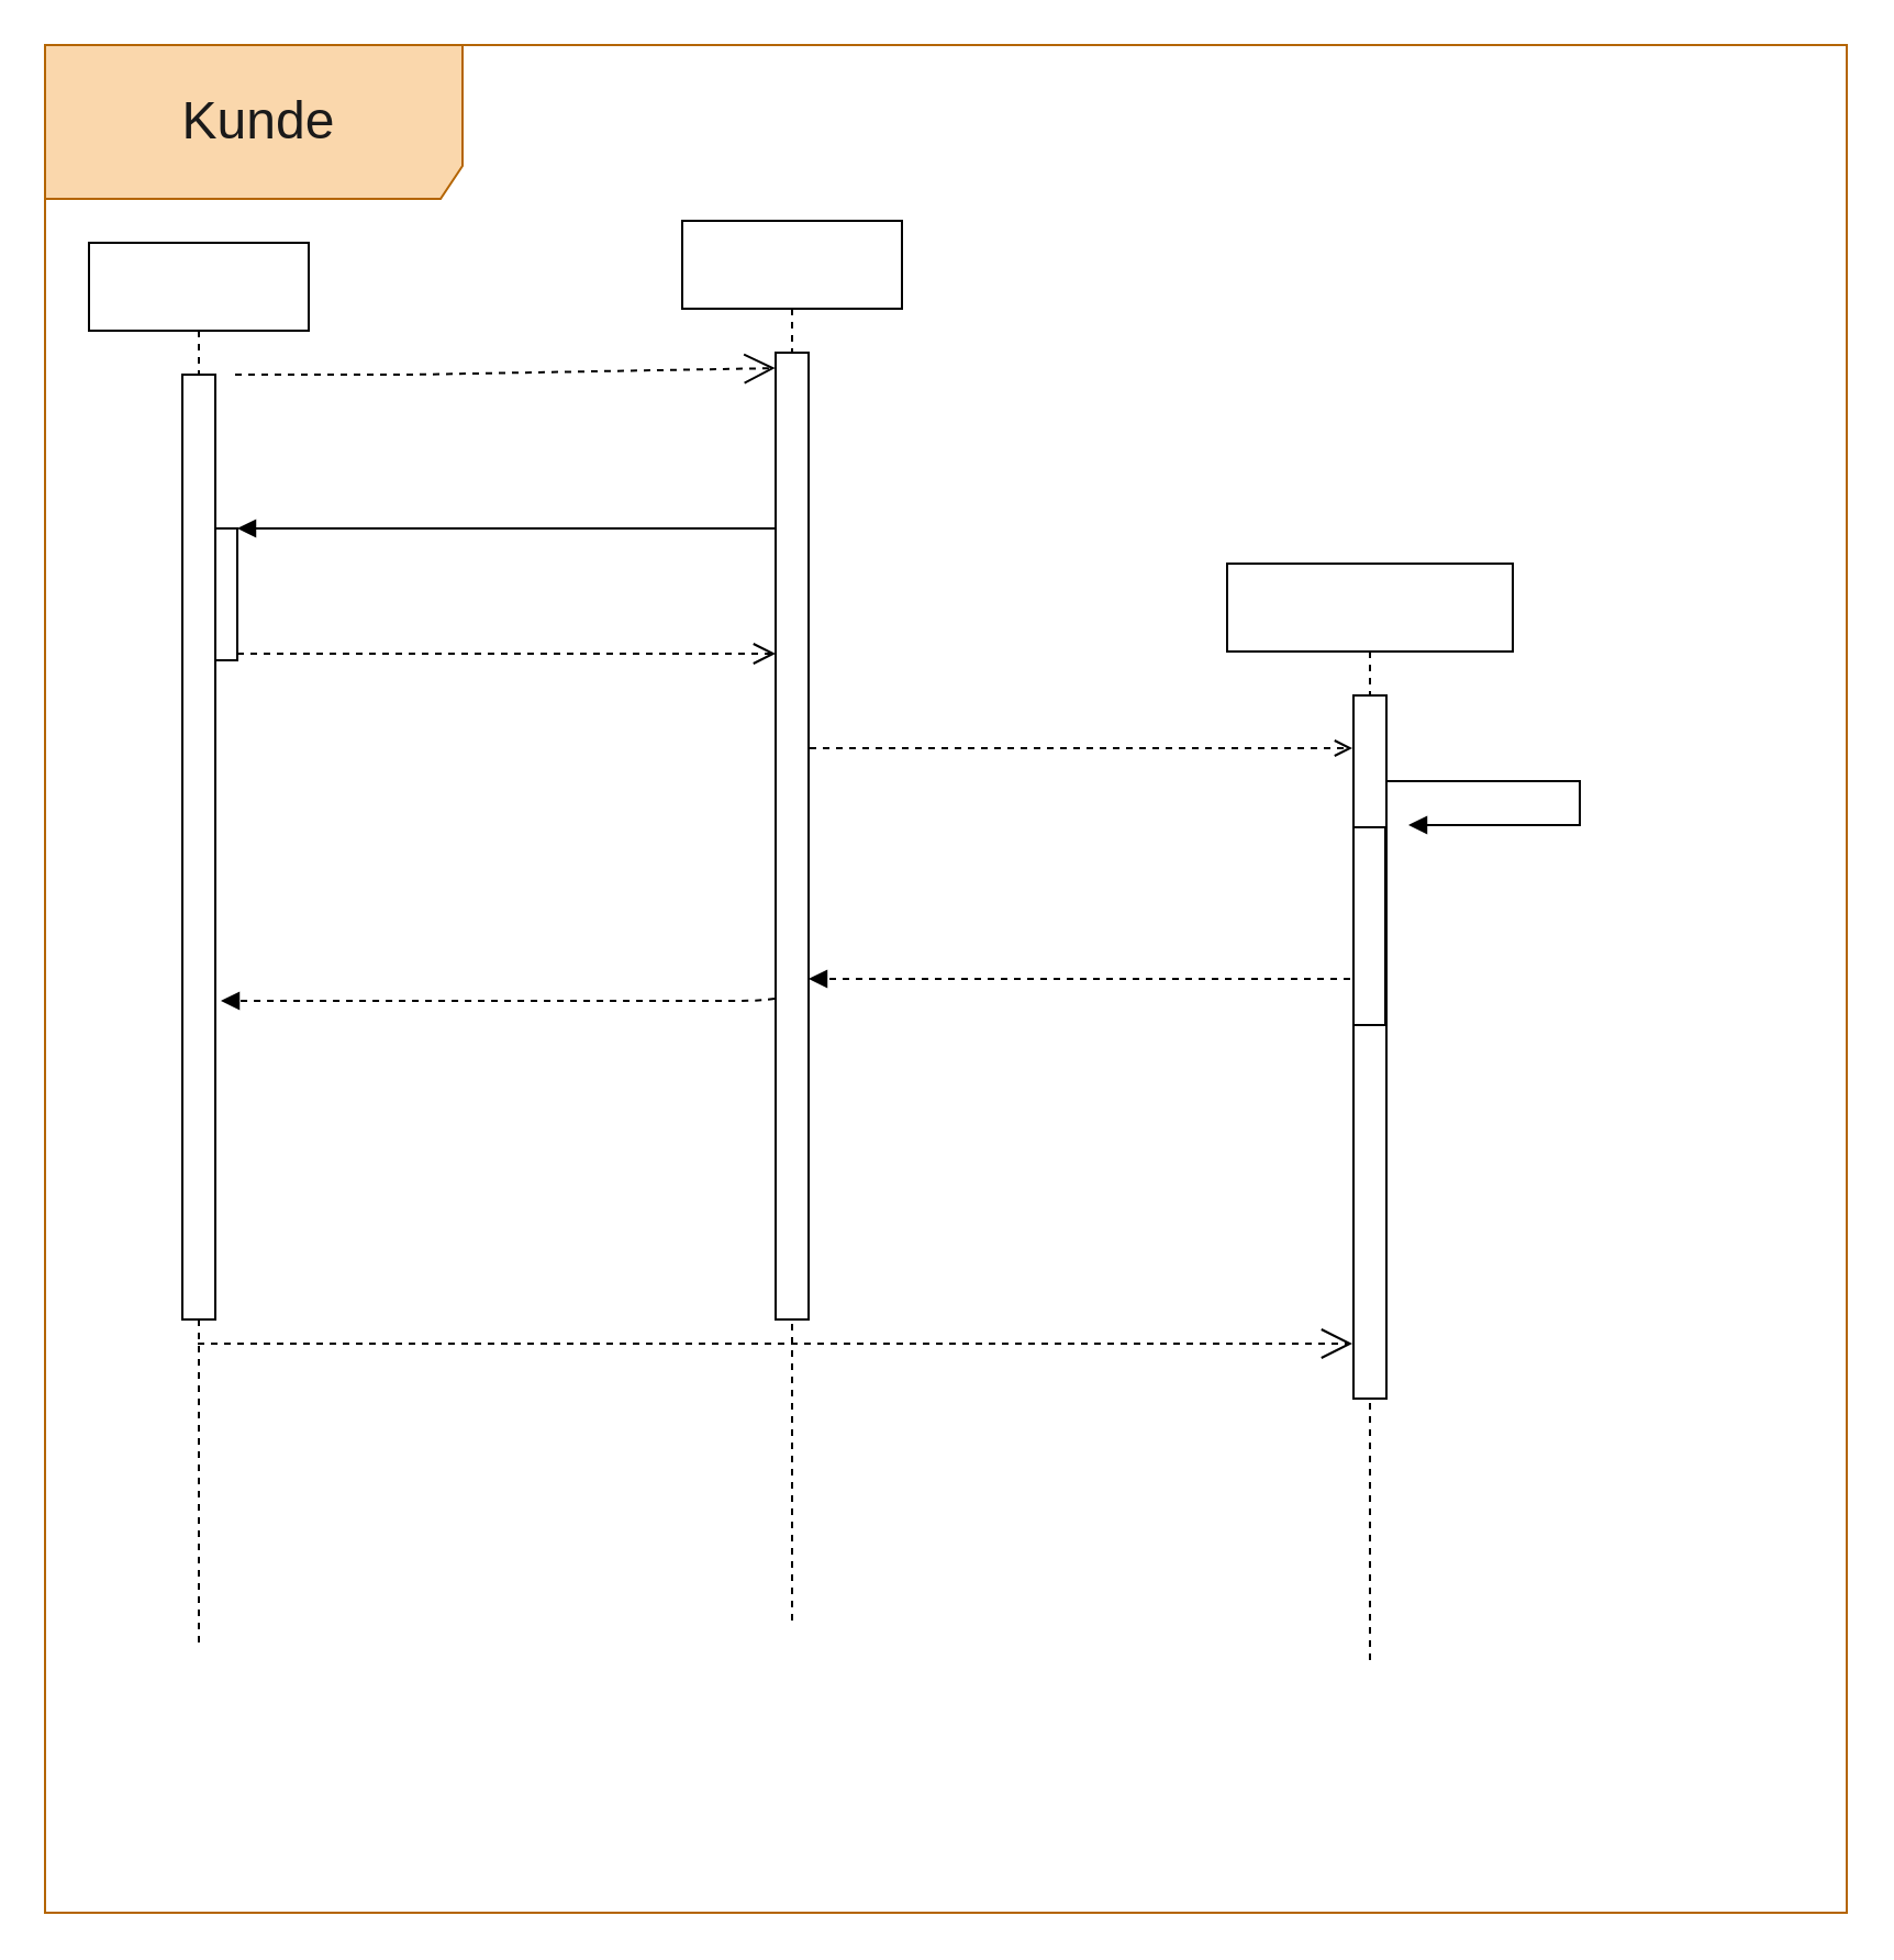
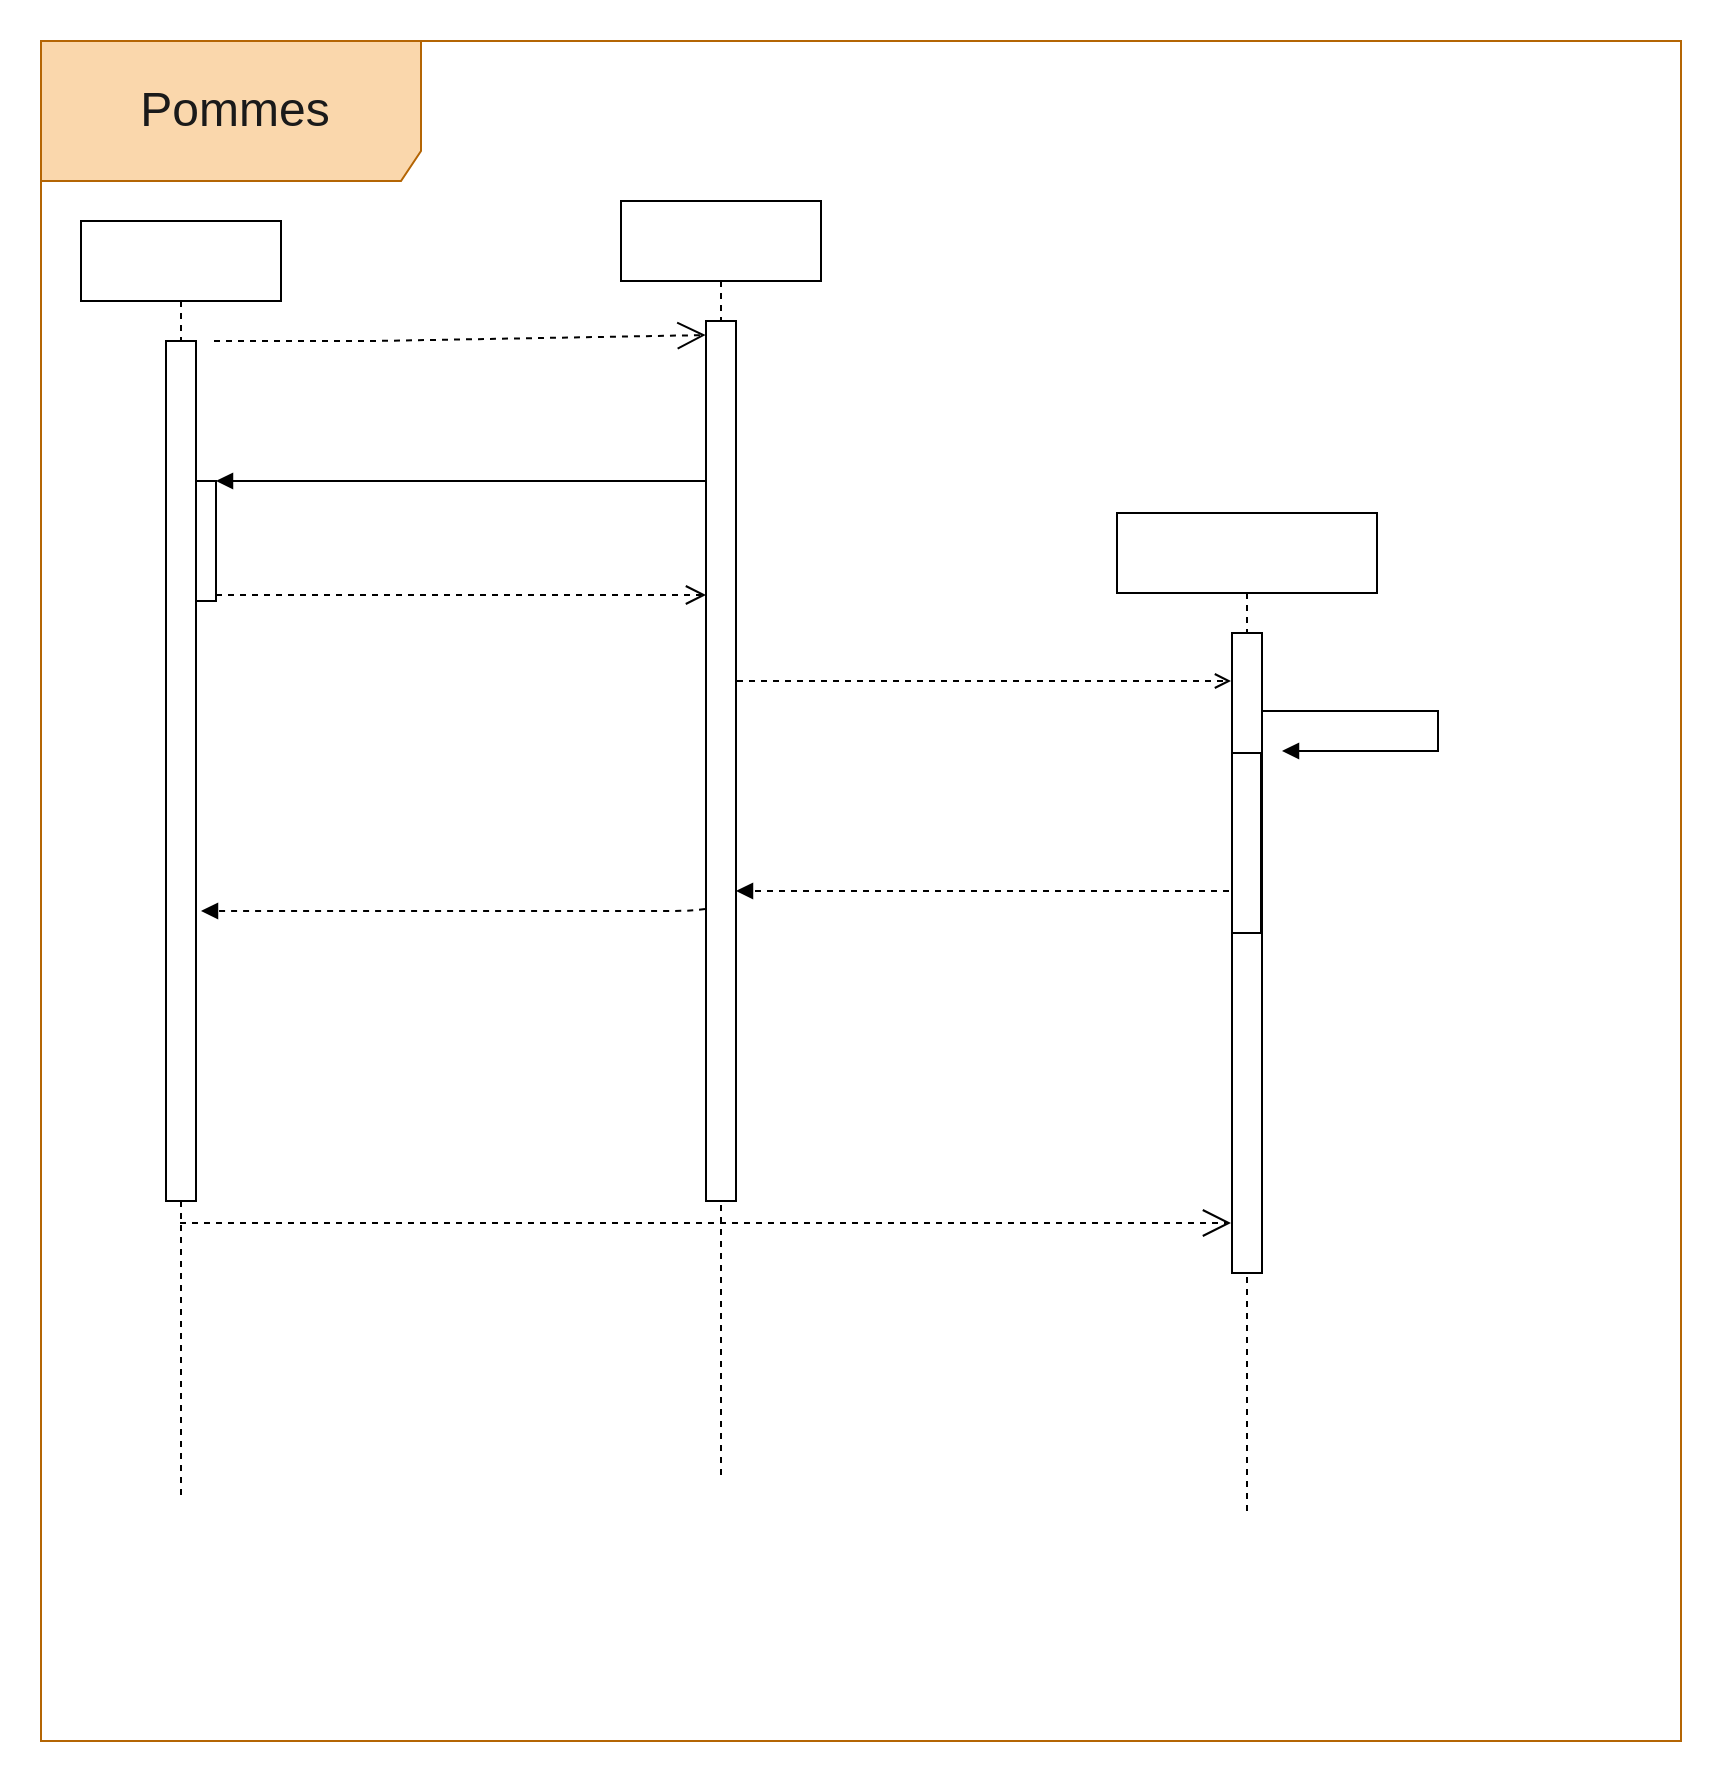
  <mxCell id="0" />
  <mxCell id="1" parent="0" />
- <mxCell id="2" value="&lt;font style=&quot;font-size: 24px;&quot;&gt;Kunde&lt;/font&gt;" style="shape=umlFrame;whiteSpace=wrap;html=1;width=190;height=70;boundedLbl=1;verticalAlign=middle;align=center;spacingLeft=5;fillColor=#fad7ac;strokeColor=#b46504;fontColor=#1A1A1A;" vertex="1" parent="1"><mxGeometry x="20" y="20" width="820" height="850" as="geometry" /></mxCell>
+ <mxCell id="2" value="&lt;font style=&quot;font-size: 24px;&quot;&gt;Pommes&lt;/font&gt;" style="shape=umlFrame;whiteSpace=wrap;html=1;width=190;height=70;boundedLbl=1;verticalAlign=middle;align=center;spacingLeft=5;fillColor=#fad7ac;strokeColor=#b46504;fontColor=#1A1A1A;" vertex="1" parent="1"><mxGeometry x="20" y="20" width="820" height="850" as="geometry" /></mxCell>
  <mxCell id="3" value="k:Kunde" style="shape=umlLifeline;perimeter=lifelinePerimeter;whiteSpace=wrap;html=1;container=1;collapsible=0;recursiveResize=0;outlineConnect=0;fontSize=24;fontColor=#FFFFFF;" vertex="1" parent="1"><mxGeometry x="40" y="110" width="100" height="640" as="geometry" /></mxCell>
  <mxCell id="4" value="" style="html=1;points=[];perimeter=orthogonalPerimeter;fontSize=24;fontColor=#FFFFFF;" vertex="1" parent="3"><mxGeometry x="42.5" y="60" width="15" height="430" as="geometry" /></mxCell>
  <mxCell id="5" value="Bestell Pommes" style="endArrow=open;endSize=12;dashed=1;html=1;fontSize=24;fontColor=#FFFFFF;entryX=-0.013;entryY=0.016;entryDx=0;entryDy=0;entryPerimeter=0;" edge="1" parent="3" target="10"><mxGeometry x="0.005" y="18" width="160" relative="1" as="geometry"><mxPoint x="66.5" y="60" as="sourcePoint" /><mxPoint x="226.5" y="60" as="targetPoint" /><Array as="points"><mxPoint x="146.5" y="60" /></Array><mxPoint as="offset" /></mxGeometry></mxCell>
  <mxCell id="6" value="" style="html=1;points=[];perimeter=orthogonalPerimeter;fontSize=24;fontColor=#FFFFFF;" vertex="1" parent="3"><mxGeometry x="57.5" y="130" width="10" height="60" as="geometry" /></mxCell>
  <mxCell id="7" value="" style="html=1;verticalAlign=bottom;labelBackgroundColor=none;endArrow=block;endFill=1;dashed=1;fontSize=24;fontColor=#FFFFFF;" edge="1" parent="3"><mxGeometry width="160" relative="1" as="geometry"><mxPoint x="312" y="344" as="sourcePoint" /><mxPoint x="60" y="345" as="targetPoint" /><Array as="points"><mxPoint x="303" y="345" /></Array></mxGeometry></mxCell>
  <mxCell id="8" value="return" style="edgeLabel;html=1;align=center;verticalAlign=middle;resizable=0;points=[];fontSize=24;fontColor=#FFFFFF;" vertex="1" connectable="0" parent="7"><mxGeometry x="0.044" y="-2" relative="1" as="geometry"><mxPoint x="19" y="-16" as="offset" /></mxGeometry></mxCell>
  <mxCell id="9" value="m:MA" style="shape=umlLifeline;perimeter=lifelinePerimeter;whiteSpace=wrap;html=1;container=1;collapsible=0;recursiveResize=0;outlineConnect=0;fontSize=24;fontColor=#FFFFFF;" vertex="1" parent="1"><mxGeometry x="310" y="100" width="100" height="640" as="geometry" /></mxCell>
  <mxCell id="10" value="" style="html=1;points=[];perimeter=orthogonalPerimeter;fontSize=24;fontColor=#FFFFFF;" vertex="1" parent="9"><mxGeometry x="42.5" y="60" width="15" height="440" as="geometry" /></mxCell>
  <mxCell id="11" value="machen" style="html=1;verticalAlign=bottom;labelBackgroundColor=none;endArrow=open;endFill=0;dashed=1;fontSize=24;fontColor=#FFFFFF;" edge="1" parent="9"><mxGeometry width="160" relative="1" as="geometry"><mxPoint x="58" y="240" as="sourcePoint" /><mxPoint x="305" y="240" as="targetPoint" /></mxGeometry></mxCell>
  <mxCell id="12" value="mitMayo?()" style="html=1;verticalAlign=bottom;endArrow=block;entryX=1;entryY=0;fontSize=24;fontColor=#FFFFFF;" edge="1" target="6" parent="1" source="10"><mxGeometry relative="1" as="geometry"><mxPoint x="570" y="450" as="sourcePoint" /></mxGeometry></mxCell>
  <mxCell id="13" value="Jo!" style="html=1;verticalAlign=bottom;endArrow=open;dashed=1;endSize=8;exitX=1;exitY=0.95;fontSize=24;fontColor=#FFFFFF;" edge="1" source="6" parent="1" target="10"><mxGeometry x="0.01" y="2" relative="1" as="geometry"><mxPoint x="351" y="295" as="targetPoint" /><mxPoint as="offset" /></mxGeometry></mxCell>
  <mxCell id="14" value="p:Pommes" style="shape=umlLifeline;perimeter=lifelinePerimeter;whiteSpace=wrap;html=1;container=1;collapsible=0;recursiveResize=0;outlineConnect=0;fontSize=24;fontColor=#FFFFFF;" vertex="1" parent="1"><mxGeometry x="558" y="256" width="130" height="500" as="geometry" /></mxCell>
  <mxCell id="15" value="" style="html=1;points=[];perimeter=orthogonalPerimeter;fontSize=24;fontColor=#FFFFFF;" vertex="1" parent="14"><mxGeometry x="57.5" y="60" width="15" height="320" as="geometry" /></mxCell>
  <mxCell id="16" value="" style="html=1;points=[];perimeter=orthogonalPerimeter;fontSize=24;fontColor=#FFFFFF;" vertex="1" parent="14"><mxGeometry x="57.5" y="120" width="14.5" height="90" as="geometry" /></mxCell>
  <mxCell id="17" value="Zubereitungszeit" style="edgeStyle=orthogonalEdgeStyle;html=1;align=left;spacingLeft=2;endArrow=block;rounded=0;entryX=1;entryY=0;fontSize=24;fontColor=#FFFFFF;" edge="1" parent="14"><mxGeometry x="-0.711" y="20" relative="1" as="geometry"><mxPoint x="73" y="99" as="sourcePoint" /><Array as="points"><mxPoint x="160.5" y="99" /><mxPoint x="160.5" y="119" /></Array><mxPoint x="82.5" y="119" as="targetPoint" /><mxPoint as="offset" /></mxGeometry></mxCell>
  <mxCell id="18" value="" style="html=1;verticalAlign=bottom;labelBackgroundColor=none;endArrow=block;endFill=1;dashed=1;fontSize=24;fontColor=#FFFFFF;" edge="1" parent="1" target="10"><mxGeometry width="160" relative="1" as="geometry"><mxPoint x="614" y="445" as="sourcePoint" /><mxPoint x="430" y="444.5" as="targetPoint" /><Array as="points"><mxPoint x="550" y="445" /></Array></mxGeometry></mxCell>
  <mxCell id="19" value="return" style="edgeLabel;html=1;align=center;verticalAlign=middle;resizable=0;points=[];fontSize=24;fontColor=#FFFFFF;" vertex="1" connectable="0" parent="18"><mxGeometry x="0.044" y="-2" relative="1" as="geometry"><mxPoint x="2" y="-22" as="offset" /></mxGeometry></mxCell>
  <mxCell id="20" value="PommesEssen" style="endArrow=open;endSize=12;dashed=1;html=1;fontSize=24;fontColor=#FFFFFF;" edge="1" parent="1" source="3"><mxGeometry x="0.433" y="21" width="160" relative="1" as="geometry"><mxPoint x="100" y="609" as="sourcePoint" /><mxPoint x="615" y="611" as="targetPoint" /><mxPoint as="offset" /></mxGeometry></mxCell>
